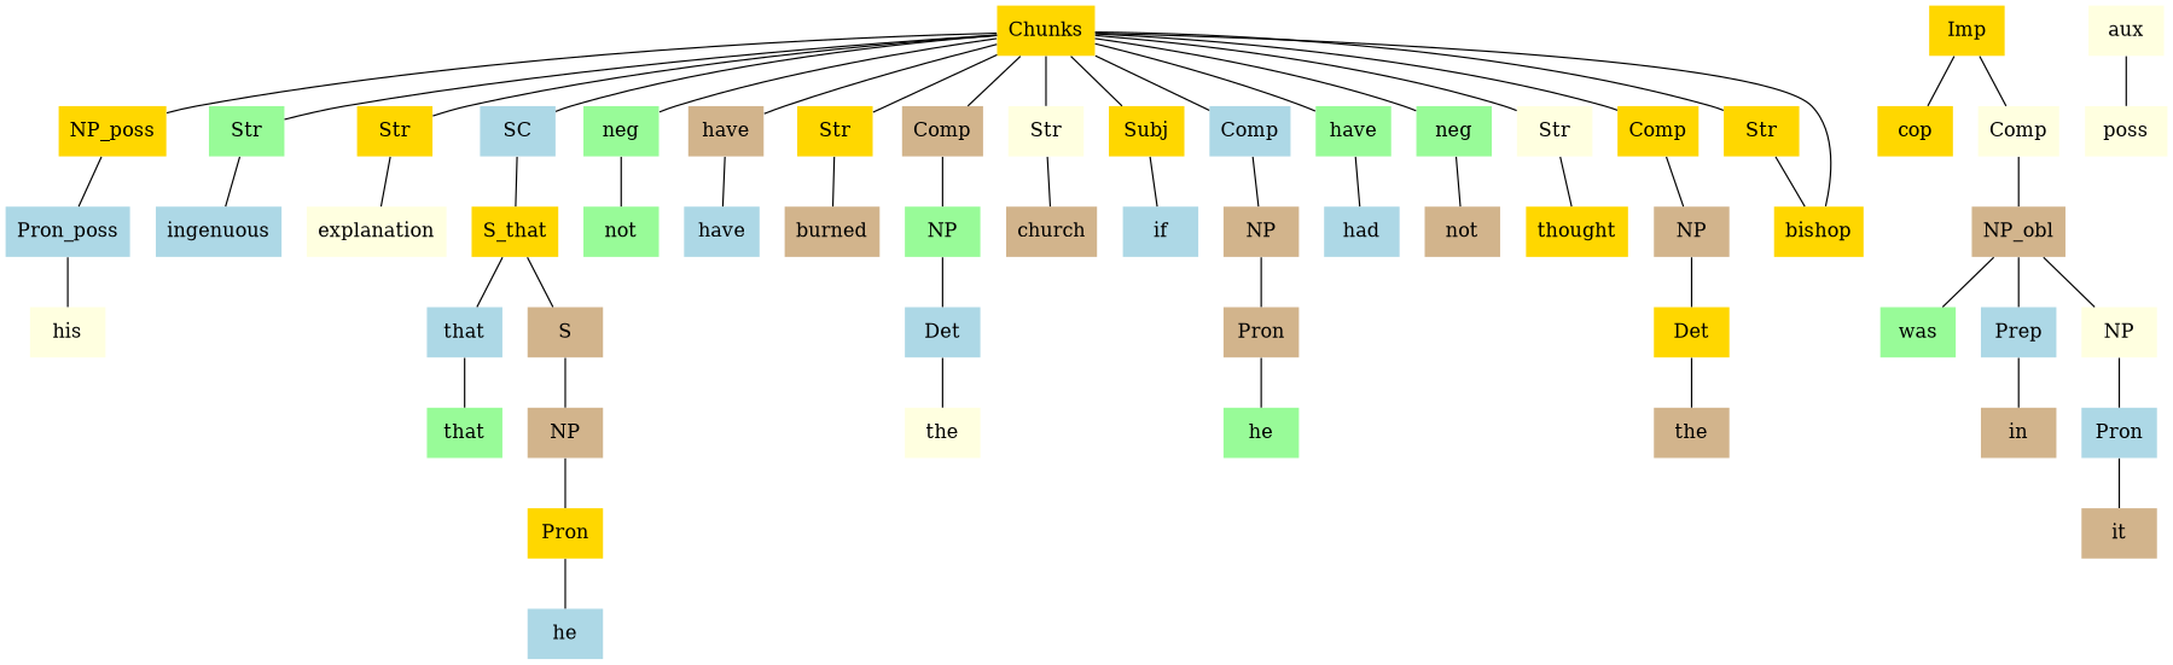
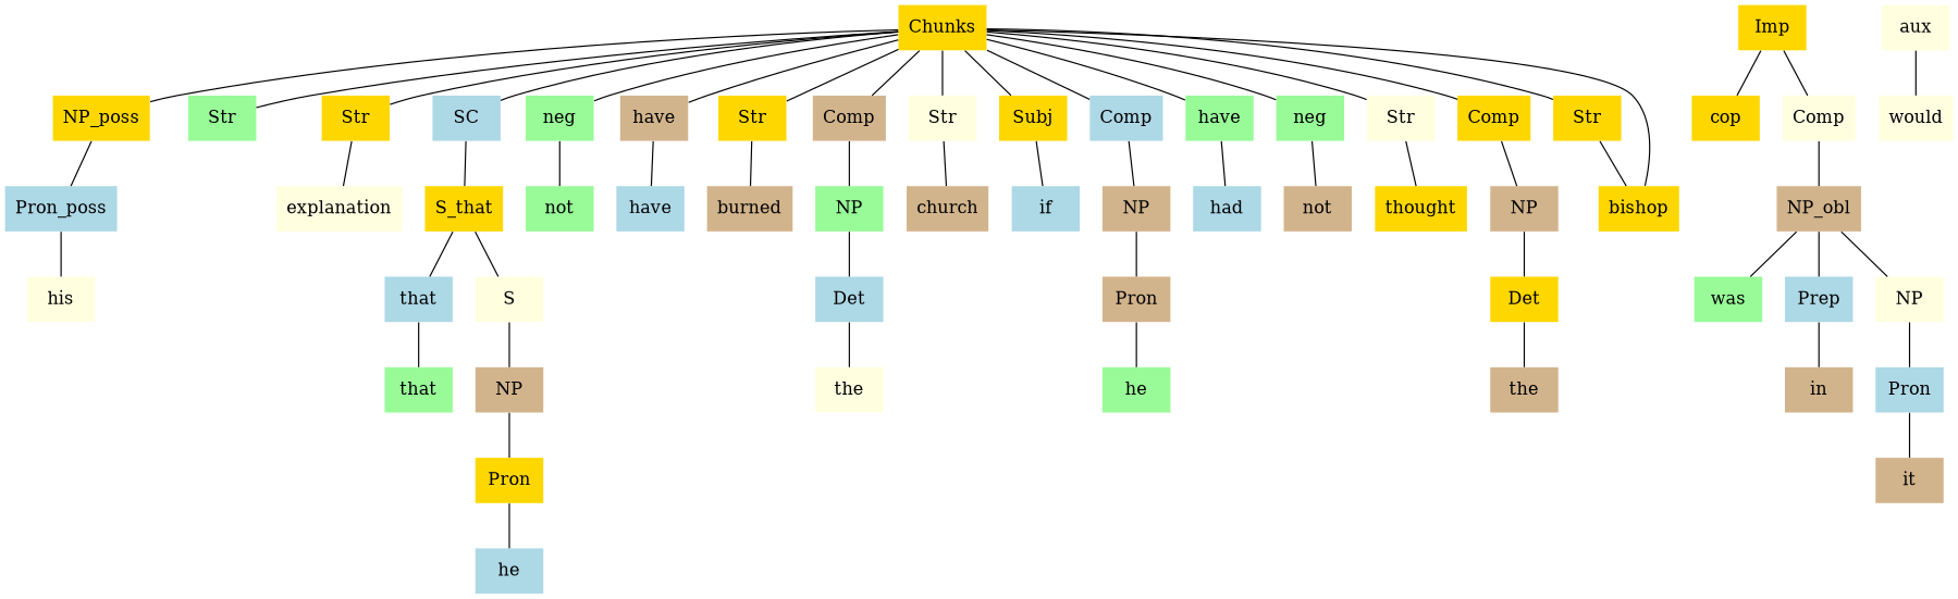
  graph {
    node [color=blue fillcolor=gold shape=plaintext style="solid,filled"]
    edge [style=solid]
    n1 [label=Chunks]
    n2 [label=NP_poss]
    n3 [fillcolor=palegreen label=Str]
    n4 [label=Str]
    n5 [fillcolor=lightblue label=SC]
    n6 [fillcolor=palegreen label=neg]
    n7 [color=red fillcolor=tan label=have]
    n8 [label=Str]
    n9 [color=red fillcolor=tan label=Comp]
    n10 [fillcolor=lightyellow label=Str]
    n11 [color=red label=Subj]
    n12 [color=red fillcolor=lightblue label=Comp]
    n13 [fillcolor=palegreen label=have]
    n14 [color=red fillcolor=palegreen label=neg]
    n15 [color=red fillcolor=lightyellow label=Str]
    n16 [label=Comp]
    n17 [label=Str]
    n18 [color=red label=bishop]
    n19 [color=red fillcolor=lightblue label=Pron_poss]
-   n20 [fillcolor=lightblue label=ingenuous]
    n21 [fillcolor=lightyellow label=explanation]
    n22 [label=S_that]
    n23 [fillcolor=palegreen label=not]
    n24 [color=red fillcolor=lightblue label=have]
    n25 [color=red fillcolor=tan label=burned]
    n26 [fillcolor=palegreen label=NP]
    n27 [fillcolor=tan label=church]
    n28 [color=red fillcolor=lightblue label=if]
    n29 [fillcolor=tan label=NP]
    n30 [color=red fillcolor=lightblue label=had]
    n31 [fillcolor=tan label=not]
    n32 [label=thought]
    n33 [color=red fillcolor=tan label=NP]
    n34 [label=Imp]
    n35 [color=red label=cop]
    n36 [fillcolor=lightyellow label=Comp]
    n37 [fillcolor=lightyellow label=his]
    n38 [color=red fillcolor=lightblue label=that]
-   n39 [color=red fillcolor=tan label=S]
+   n39 [color=red fillcolor=lightyellow label=S]
    n40 [fillcolor=palegreen label=that]
    n41 [fillcolor=tan label=NP]
    n42 [color=red label=Pron]
    n43 [color=red fillcolor=lightblue label=he]
    n44 [color=red fillcolor=lightyellow label=aux]
-   n45 [color=red fillcolor=lightyellow label=poss]
+   n45 [color=red fillcolor=lightyellow label=would]
    n46 [color=red fillcolor=lightblue label=Det]
    n47 [fillcolor=lightyellow label=the]
    n48 [color=red fillcolor=tan label=Pron]
    n49 [color=red fillcolor=palegreen label=he]
    n50 [label=Det]
    n51 [fillcolor=tan label=the]
    n52 [fillcolor=tan label=NP_obl]
    n53 [color=red fillcolor=palegreen label=was]
    n54 [color=red fillcolor=lightblue label=Prep]
    n55 [fillcolor=lightyellow label=NP]
    n56 [fillcolor=tan label=in]
    n57 [color=red fillcolor=lightblue label=Pron]
    n58 [color=red fillcolor=tan label=it]
    n1 -- n2
    n1 -- n3
    n1 -- n4
    n1 -- n5
    n1 -- n6
    n1 -- n7
    n1 -- n8
    n1 -- n9
    n1 -- n10
    n1 -- n11
    n1 -- n12
    n1 -- n13
    n1 -- n14
    n1 -- n15
    n1 -- n16
    n1 -- n17
    n1 -- n18
    n2 -- n19
-   n3 -- n20
    n4 -- n21
    n5 -- n22
    n6 -- n23
    n7 -- n24
    n8 -- n25
    n9 -- n26
    n10 -- n27
    n11 -- n28
    n12 -- n29
    n13 -- n30
    n14 -- n31
    n15 -- n32
    n16 -- n33
    n17 -- n18
    n19 -- n37
    n22 -- n38
    n22 -- n39
    n26 -- n46
    n29 -- n48
    n33 -- n50
    n34 -- n35
    n34 -- n36
    n36 -- n52
    n38 -- n40
    n39 -- n41
    n41 -- n42
    n42 -- n43
    n44 -- n45
    n46 -- n47
    n48 -- n49
    n50 -- n51
    n52 -- n53
    n52 -- n54
    n52 -- n55
    n54 -- n56
    n55 -- n57
    n57 -- n58
  }
